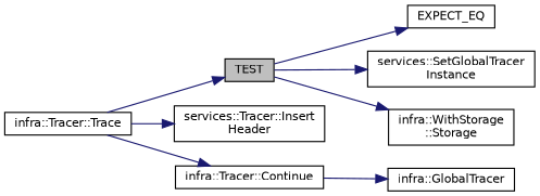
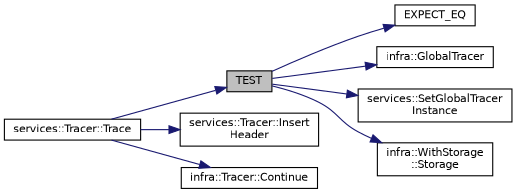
  digraph {
    rankdir=LR
    node [color=black fillcolor=white fontname=Helvetica fontsize=10 shape=record style=filled]
    edge [color=midnightblue fontname=Helvetica fontsize=10 labelfontname=Helvetica labelfontsize=10 style=solid]
    n1 [fillcolor=grey75 fontcolor=black height=0.2 label=TEST width=0.4]
    n2 [height=0.2 label=EXPECT_EQ width=0.4]
    n3 [height=0.2 label="infra::GlobalTracer" width=0.4]
    n4 [height=0.2 label="services::SetGlobalTracer\lInstance" width=0.4]
    n5 [height=0.2 label="infra::WithStorage\l::Storage" width=0.4]
-   n6 [height=0.2 label="infra::Tracer::Trace" width=0.4]
+   n6 [height=0.2 label="services::Tracer::Trace" width=0.4]
    n7 [height=0.2 label="services::Tracer::Insert\lHeader" width=0.4]
    n8 [height=0.2 label="infra::Tracer::Continue" width=0.4]
    n1 -> n2
-   n8 -> n3
+   n1 -> n3
    n1 -> n4
    n1 -> n5
    n6 -> n1
    n6 -> n7
    n6 -> n8
  }
